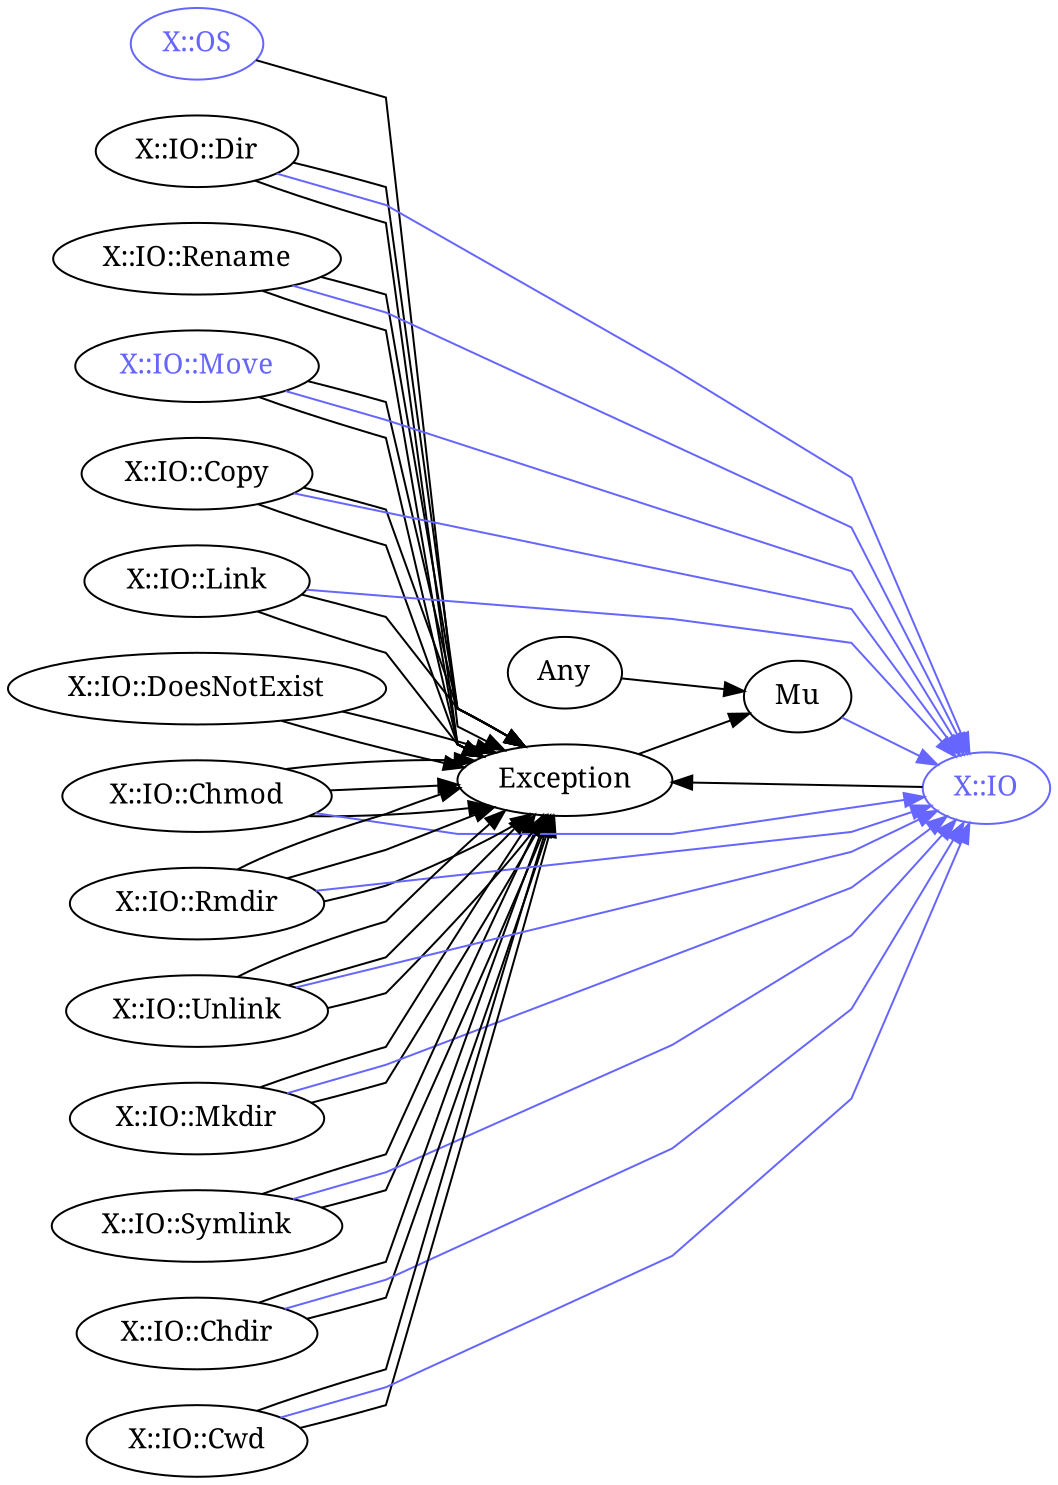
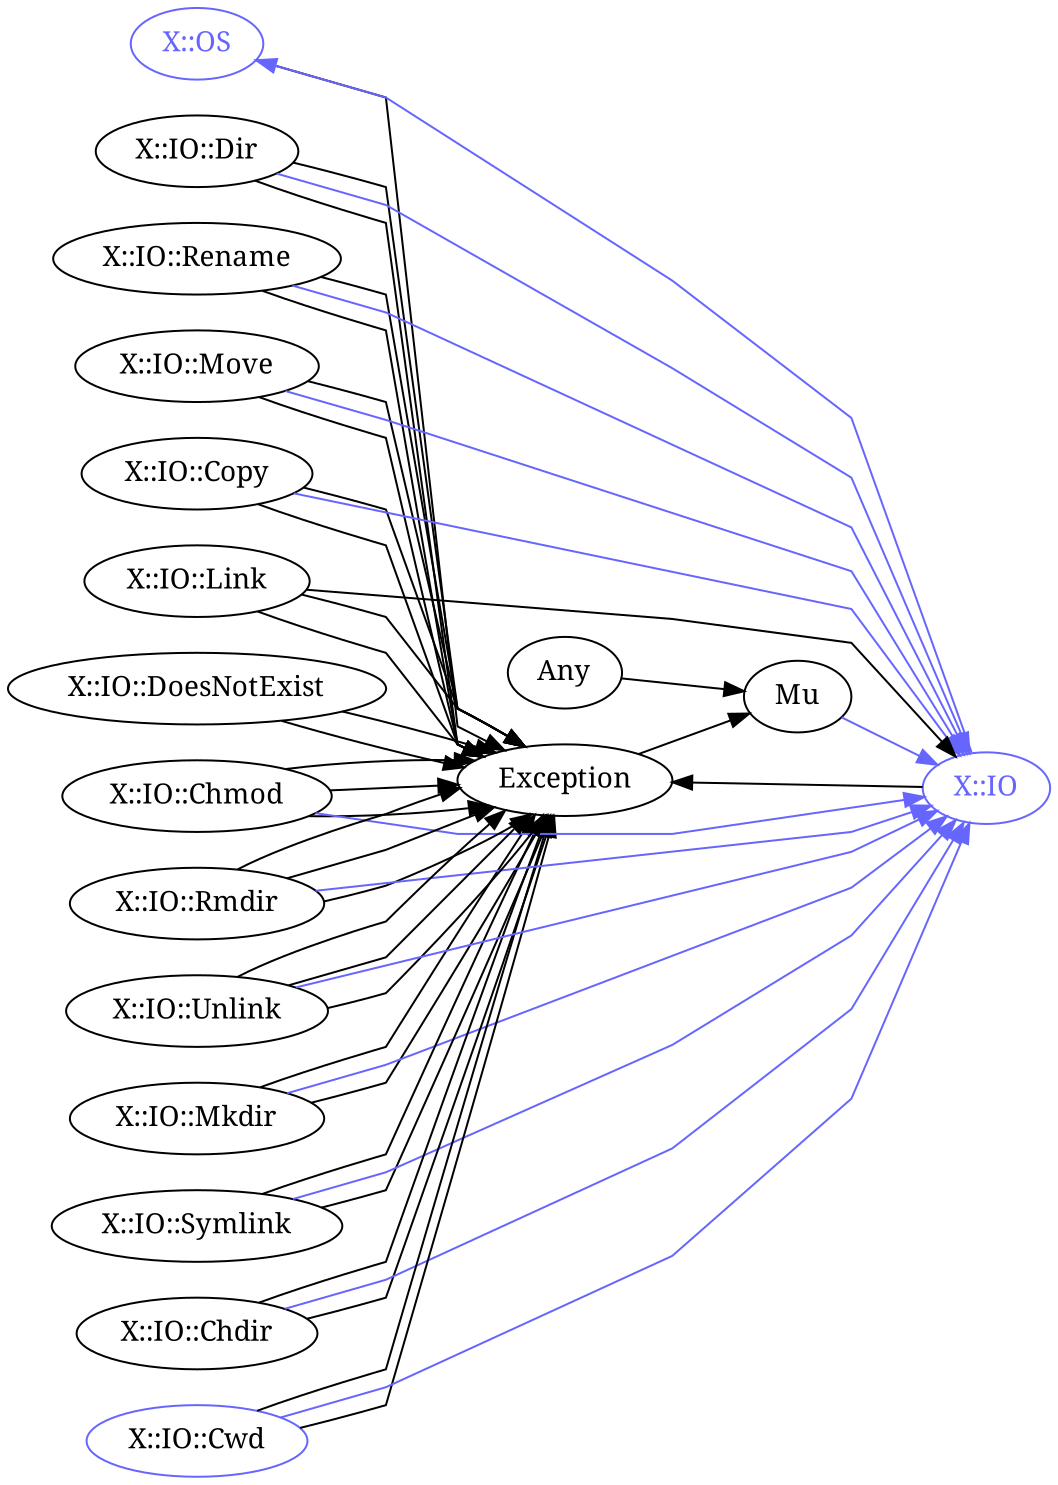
  digraph {
    fontname="Noto Serif"
    rankdir=LR
    splines=polyline
    node [color="#000000" fontcolor="#000000" fontname="Noto Serif"]
    edge [color="#000000" fontname="Noto Serif"]
    "X::OS" [color="#6666FF" fontcolor="#6666FF"]
    Exception
    Mu
    "X::IO" [color="#6666FF" fontcolor="#6666FF"]
    Any
    "X::IO::Dir"
    "X::IO::Rename"
-   "X::IO::Move" [fontcolor="#6666FF"]
+   "X::IO::Move"
    "X::IO::Copy"
    "X::IO::Link"
    "X::IO::Mkdir"
    "X::IO::DoesNotExist"
    "X::IO::Symlink"
    "X::IO::Chdir"
-   "X::IO::Cwd"
+   "X::IO::Cwd" [color="#6666FF"]
    "X::IO::Chmod"
    "X::IO::Rmdir"
    "X::IO::Unlink"
    "X::OS" -> Exception
    Exception -> Mu
    Mu -> "X::IO" [color="#6666FF"]
+   "X::IO" -> "X::OS" [color="#6666FF"]
    "X::IO" -> Exception
    Any -> Mu
    "X::IO::Dir" -> Exception
    "X::IO::Dir" -> Exception
    "X::IO::Dir" -> "X::IO" [color="#6666FF"]
    "X::IO::Rename" -> Exception
    "X::IO::Rename" -> Exception
    "X::IO::Rename" -> "X::IO" [color="#6666FF"]
    "X::IO::Move" -> Exception
    "X::IO::Move" -> Exception
    "X::IO::Move" -> "X::IO" [color="#6666FF"]
    "X::IO::Copy" -> Exception
    "X::IO::Copy" -> Exception
    "X::IO::Copy" -> "X::IO" [color="#6666FF"]
    "X::IO::Link" -> Exception
    "X::IO::Link" -> Exception
-   "X::IO::Link" -> "X::IO" [color="#6666FF"]
+   "X::IO::Link" -> "X::IO"
    "X::IO::Mkdir" -> Exception
    "X::IO::Mkdir" -> Exception
    "X::IO::Mkdir" -> "X::IO" [color="#6666FF"]
    "X::IO::DoesNotExist" -> Exception
    "X::IO::DoesNotExist" -> Exception
    "X::IO::Symlink" -> Exception
    "X::IO::Symlink" -> Exception
    "X::IO::Symlink" -> "X::IO" [color="#6666FF"]
    "X::IO::Chdir" -> Exception
    "X::IO::Chdir" -> Exception
    "X::IO::Chdir" -> "X::IO" [color="#6666FF"]
    "X::IO::Cwd" -> Exception
    "X::IO::Cwd" -> Exception
    "X::IO::Cwd" -> "X::IO" [color="#6666FF"]
    "X::IO::Chmod" -> Exception
    "X::IO::Chmod" -> Exception
    "X::IO::Chmod" -> Exception
    "X::IO::Chmod" -> "X::IO" [color="#6666FF"]
    "X::IO::Rmdir" -> Exception
    "X::IO::Rmdir" -> Exception
    "X::IO::Rmdir" -> Exception
    "X::IO::Rmdir" -> "X::IO" [color="#6666FF"]
    "X::IO::Unlink" -> Exception
    "X::IO::Unlink" -> Exception
    "X::IO::Unlink" -> Exception
    "X::IO::Unlink" -> "X::IO" [color="#6666FF"]
  }
